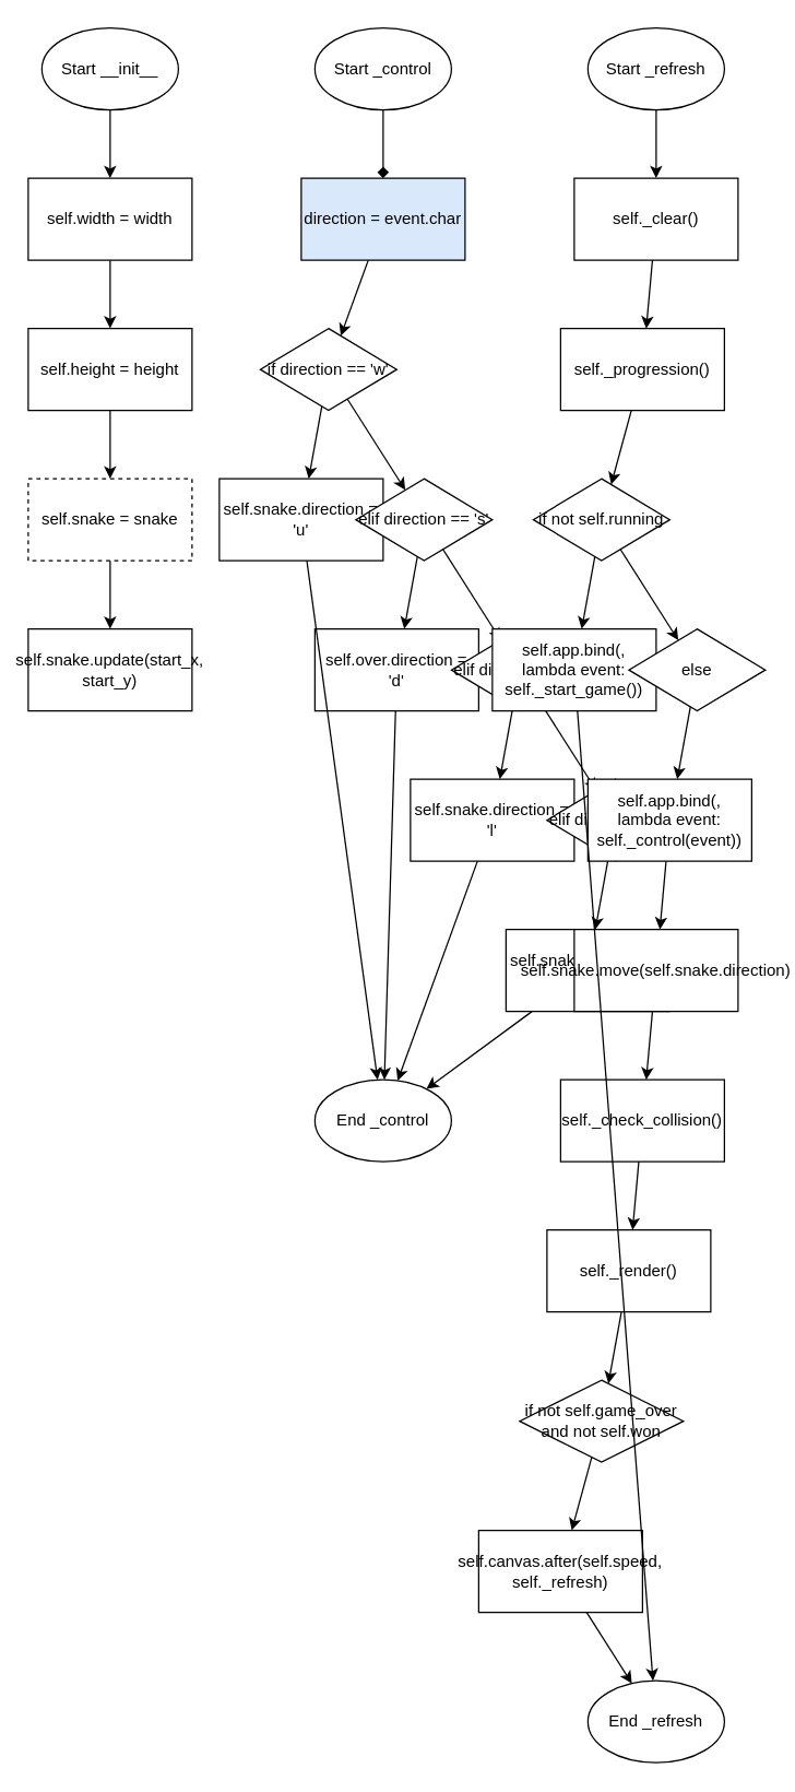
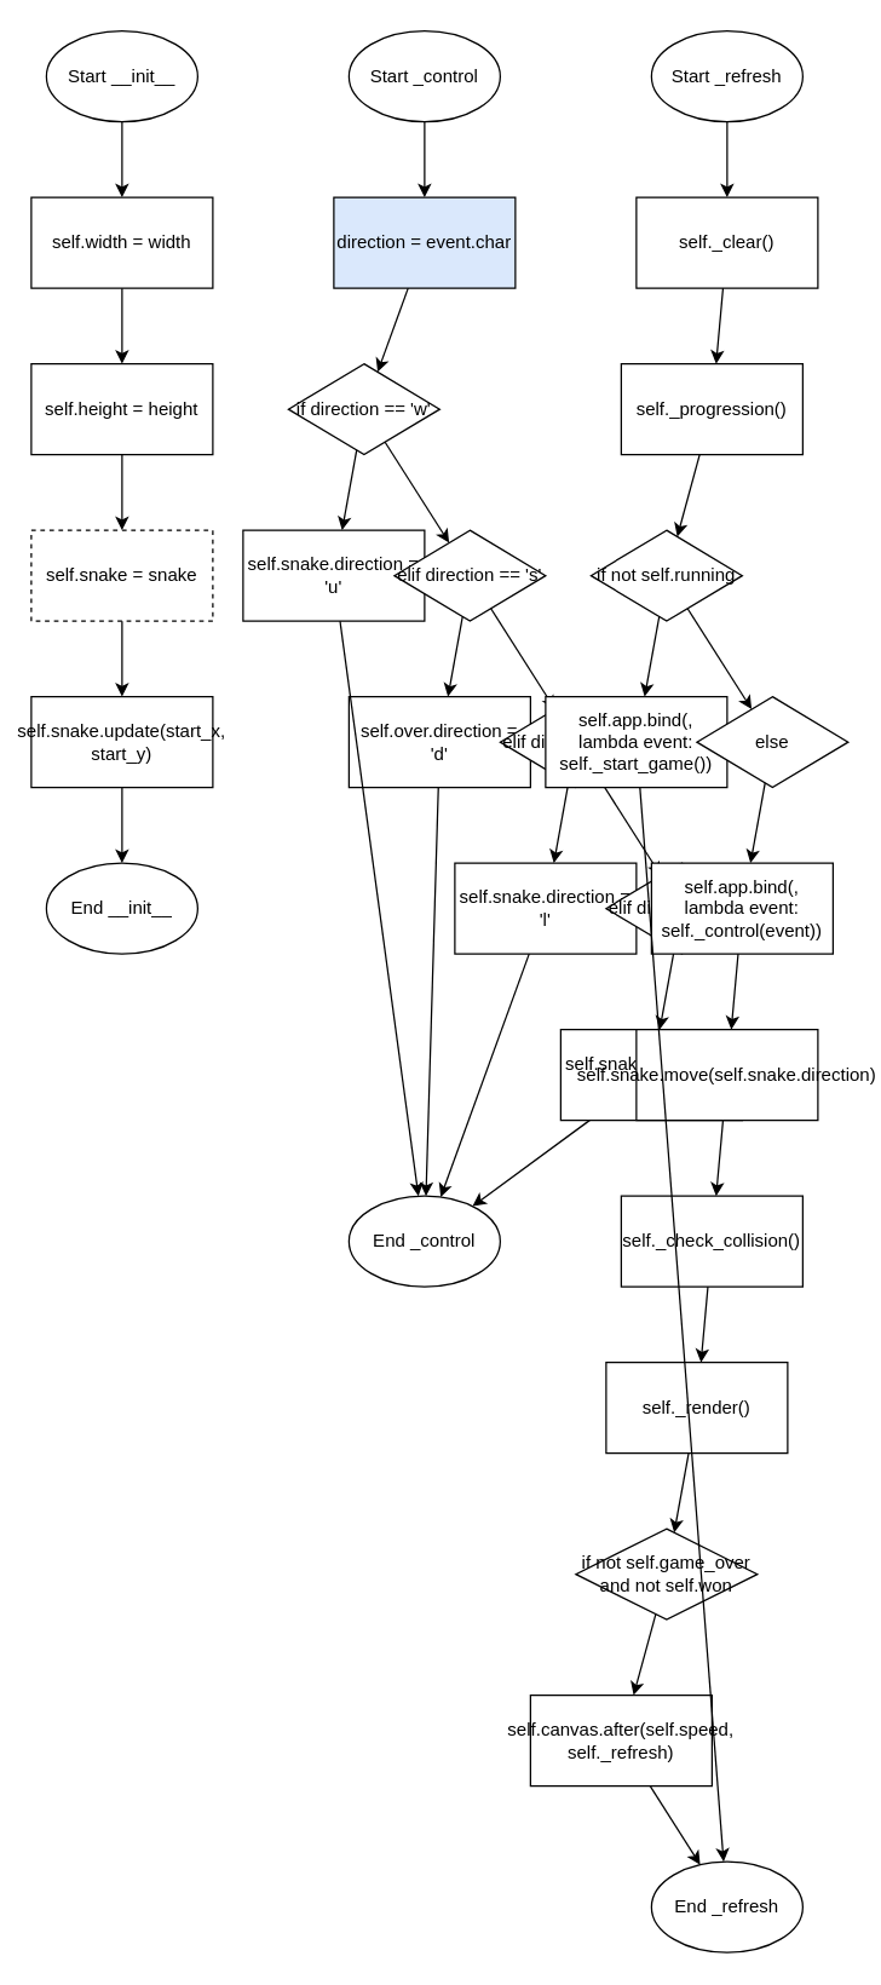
  <mxCell id="0" />
  <mxCell id="1" parent="0" />
  <mxCell id="2" value="Start __init__" style="ellipse;whiteSpace=wrap;html=1;" vertex="1" parent="1"><mxGeometry x="30" y="20" width="100" height="60" as="geometry" /></mxCell>
  <mxCell id="3" value="self.width = width" style="rounded=0;whiteSpace=wrap;html=1;" vertex="1" parent="1"><mxGeometry x="20" y="130" width="120" height="60" as="geometry" /></mxCell>
  <mxCell id="4" value="self.height = height" style="rounded=0;whiteSpace=wrap;html=1;" vertex="1" parent="1"><mxGeometry x="20" y="240" width="120" height="60" as="geometry" /></mxCell>
  <mxCell id="5" value="self.snake = snake" style="rounded=0;whiteSpace=wrap;html=1;dashed=1;" vertex="1" parent="1"><mxGeometry x="20" y="350" width="120" height="60" as="geometry" /></mxCell>
  <mxCell id="6" value="self.snake.update(start_x, start_y)" style="rounded=0;whiteSpace=wrap;html=1;" vertex="1" parent="1"><mxGeometry x="20" y="460" width="120" height="60" as="geometry" /></mxCell>
+ <mxCell id="7" value="End __init__" style="ellipse;whiteSpace=wrap;html=1;" vertex="1" parent="1"><mxGeometry x="30" y="570" width="100" height="60" as="geometry" /></mxCell>
  <mxCell id="8" value="" style="edgeStyle=none;html=1;" edge="1" parent="1" source="2" target="3"><mxGeometry relative="1" as="geometry" /></mxCell>
  <mxCell id="9" value="" style="edgeStyle=none;html=1;" edge="1" parent="1" source="3" target="4"><mxGeometry relative="1" as="geometry" /></mxCell>
  <mxCell id="10" value="" style="edgeStyle=none;html=1;" edge="1" parent="1" source="4" target="5"><mxGeometry relative="1" as="geometry" /></mxCell>
  <mxCell id="11" value="" style="edgeStyle=none;html=1;" edge="1" parent="1" source="5" target="6"><mxGeometry relative="1" as="geometry" /></mxCell>
+ <mxCell id="12" value="" style="edgeStyle=none;html=1;" edge="1" parent="1" source="6" target="7"><mxGeometry relative="1" as="geometry" /></mxCell>
  <mxCell id="13" value="Start _control" style="ellipse;whiteSpace=wrap;html=1;" vertex="1" parent="1"><mxGeometry x="230" y="20" width="100" height="60" as="geometry" /></mxCell>
  <mxCell id="14" value="direction = event.char" style="rounded=0;whiteSpace=wrap;html=1;fillColor=#dae8fc;" vertex="1" parent="1"><mxGeometry x="220" y="130" width="120" height="60" as="geometry" /></mxCell>
  <mxCell id="15" value="if direction == 'w'" style="rhombus;whiteSpace=wrap;html=1;" vertex="1" parent="1"><mxGeometry x="190" y="240" width="100" height="60" as="geometry" /></mxCell>
  <mxCell id="16" value="self.snake.direction = 'u'" style="rounded=0;whiteSpace=wrap;html=1;" vertex="1" parent="1"><mxGeometry x="160" y="350" width="120" height="60" as="geometry" /></mxCell>
  <mxCell id="17" value="elif direction == 's'" style="rhombus;whiteSpace=wrap;html=1;" vertex="1" parent="1"><mxGeometry x="260" y="350" width="100" height="60" as="geometry" /></mxCell>
  <mxCell id="18" value="self.over.direction = 'd'" style="rounded=0;whiteSpace=wrap;html=1;" vertex="1" parent="1"><mxGeometry x="230" y="460" width="120" height="60" as="geometry" /></mxCell>
  <mxCell id="19" value="elif direction == 'a'" style="rhombus;whiteSpace=wrap;html=1;" vertex="1" parent="1"><mxGeometry x="330" y="460" width="100" height="60" as="geometry" /></mxCell>
  <mxCell id="20" value="self.snake.direction = 'l'" style="rounded=0;whiteSpace=wrap;html=1;" vertex="1" parent="1"><mxGeometry x="300" y="570" width="120" height="60" as="geometry" /></mxCell>
  <mxCell id="21" value="elif direction == 'd'" style="rhombus;whiteSpace=wrap;html=1;" vertex="1" parent="1"><mxGeometry x="400" y="570" width="100" height="60" as="geometry" /></mxCell>
  <mxCell id="22" value="self.snake.direction = 'r'" style="rounded=0;whiteSpace=wrap;html=1;" vertex="1" parent="1"><mxGeometry x="370" y="680" width="120" height="60" as="geometry" /></mxCell>
  <mxCell id="23" value="End _control" style="ellipse;whiteSpace=wrap;html=1;" vertex="1" parent="1"><mxGeometry x="230" y="790" width="100" height="60" as="geometry" /></mxCell>
- <mxCell id="24" value="" style="edgeStyle=none;html=1;endArrow=diamond;" edge="1" parent="1" source="13" target="14"><mxGeometry relative="1" as="geometry" /></mxCell>
+ <mxCell id="24" value="" style="edgeStyle=none;html=1;" edge="1" parent="1" source="13" target="14"><mxGeometry relative="1" as="geometry" /></mxCell>
  <mxCell id="25" value="" style="edgeStyle=none;html=1;" edge="1" parent="1" source="14" target="15"><mxGeometry relative="1" as="geometry" /></mxCell>
  <mxCell id="26" value="" style="edgeStyle=none;html=1;" edge="1" parent="1" source="15" target="16"><mxGeometry relative="1" as="geometry" /></mxCell>
  <mxCell id="27" value="" style="edgeStyle=none;html=1;" edge="1" parent="1" source="16" target="23"><mxGeometry relative="1" as="geometry" /></mxCell>
  <mxCell id="28" value="" style="edgeStyle=none;html=1;" edge="1" parent="1" source="15" target="17"><mxGeometry relative="1" as="geometry" /></mxCell>
  <mxCell id="29" value="" style="edgeStyle=none;html=1;" edge="1" parent="1" source="17" target="18"><mxGeometry relative="1" as="geometry" /></mxCell>
  <mxCell id="30" value="" style="edgeStyle=none;html=1;" edge="1" parent="1" source="18" target="23"><mxGeometry relative="1" as="geometry" /></mxCell>
  <mxCell id="31" value="" style="edgeStyle=none;html=1;" edge="1" parent="1" source="17" target="19"><mxGeometry relative="1" as="geometry" /></mxCell>
  <mxCell id="32" value="" style="edgeStyle=none;html=1;" edge="1" parent="1" source="19" target="20"><mxGeometry relative="1" as="geometry" /></mxCell>
  <mxCell id="33" value="" style="edgeStyle=none;html=1;" edge="1" parent="1" source="20" target="23"><mxGeometry relative="1" as="geometry" /></mxCell>
  <mxCell id="34" value="" style="edgeStyle=none;html=1;" edge="1" parent="1" source="19" target="21"><mxGeometry relative="1" as="geometry" /></mxCell>
  <mxCell id="35" value="" style="edgeStyle=none;html=1;" edge="1" parent="1" source="21" target="22"><mxGeometry relative="1" as="geometry" /></mxCell>
  <mxCell id="36" value="" style="edgeStyle=none;html=1;" edge="1" parent="1" source="22" target="23"><mxGeometry relative="1" as="geometry" /></mxCell>
  <mxCell id="37" value="Start _refresh" style="ellipse;whiteSpace=wrap;html=1;" vertex="1" parent="1"><mxGeometry x="430" y="20" width="100" height="60" as="geometry" /></mxCell>
  <mxCell id="38" value="self._clear()" style="rounded=0;whiteSpace=wrap;html=1;" vertex="1" parent="1"><mxGeometry x="420" y="130" width="120" height="60" as="geometry" /></mxCell>
  <mxCell id="39" value="self._progression()" style="rounded=0;whiteSpace=wrap;html=1;" vertex="1" parent="1"><mxGeometry x="410" y="240" width="120" height="60" as="geometry" /></mxCell>
  <mxCell id="40" value="if not self.running" style="rhombus;whiteSpace=wrap;html=1;" vertex="1" parent="1"><mxGeometry x="390" y="350" width="100" height="60" as="geometry" /></mxCell>
  <mxCell id="41" value="self.app.bind(&lt;KeyPress&gt;, lambda event: self._start_game())" style="rounded=0;whiteSpace=wrap;html=1;" vertex="1" parent="1"><mxGeometry x="360" y="460" width="120" height="60" as="geometry" /></mxCell>
  <mxCell id="42" value="else" style="rhombus;whiteSpace=wrap;html=1;" vertex="1" parent="1"><mxGeometry x="460" y="460" width="100" height="60" as="geometry" /></mxCell>
  <mxCell id="43" value="self.app.bind(&lt;KeyPress&gt;, lambda event: self._control(event))" style="rounded=0;whiteSpace=wrap;html=1;" vertex="1" parent="1"><mxGeometry x="430" y="570" width="120" height="60" as="geometry" /></mxCell>
  <mxCell id="44" value="self.snake.move(self.snake.direction)" style="rounded=0;whiteSpace=wrap;html=1;" vertex="1" parent="1"><mxGeometry x="420" y="680" width="120" height="60" as="geometry" /></mxCell>
  <mxCell id="45" value="self._check_collision()" style="rounded=0;whiteSpace=wrap;html=1;" vertex="1" parent="1"><mxGeometry x="410" y="790" width="120" height="60" as="geometry" /></mxCell>
  <mxCell id="46" value="self._render()" style="rounded=0;whiteSpace=wrap;html=1;" vertex="1" parent="1"><mxGeometry x="400" y="900" width="120" height="60" as="geometry" /></mxCell>
  <mxCell id="47" value="if not self.game_over and not self.won" style="rhombus;whiteSpace=wrap;html=1;" vertex="1" parent="1"><mxGeometry x="380" y="1010" width="120" height="60" as="geometry" /></mxCell>
  <mxCell id="48" value="self.canvas.after(self.speed, self._refresh)" style="rounded=0;whiteSpace=wrap;html=1;" vertex="1" parent="1"><mxGeometry x="350" y="1120" width="120" height="60" as="geometry" /></mxCell>
  <mxCell id="49" value="End _refresh" style="ellipse;whiteSpace=wrap;html=1;" vertex="1" parent="1"><mxGeometry x="430" y="1230" width="100" height="60" as="geometry" /></mxCell>
  <mxCell id="50" value="" style="edgeStyle=none;html=1;" edge="1" parent="1" source="37" target="38"><mxGeometry relative="1" as="geometry" /></mxCell>
  <mxCell id="51" value="" style="edgeStyle=none;html=1;" edge="1" parent="1" source="38" target="39"><mxGeometry relative="1" as="geometry" /></mxCell>
  <mxCell id="52" value="" style="edgeStyle=none;html=1;" edge="1" parent="1" source="39" target="40"><mxGeometry relative="1" as="geometry" /></mxCell>
  <mxCell id="53" value="" style="edgeStyle=none;html=1;" edge="1" parent="1" source="40" target="41"><mxGeometry relative="1" as="geometry" /></mxCell>
  <mxCell id="54" value="" style="edgeStyle=none;html=1;" edge="1" parent="1" source="41" target="49"><mxGeometry relative="1" as="geometry" /></mxCell>
  <mxCell id="55" value="" style="edgeStyle=none;html=1;" edge="1" parent="1" source="40" target="42"><mxGeometry relative="1" as="geometry" /></mxCell>
  <mxCell id="56" value="" style="edgeStyle=none;html=1;" edge="1" parent="1" source="42" target="43"><mxGeometry relative="1" as="geometry" /></mxCell>
  <mxCell id="57" value="" style="edgeStyle=none;html=1;" edge="1" parent="1" source="43" target="44"><mxGeometry relative="1" as="geometry" /></mxCell>
  <mxCell id="58" value="" style="edgeStyle=none;html=1;" edge="1" parent="1" source="44" target="45"><mxGeometry relative="1" as="geometry" /></mxCell>
  <mxCell id="59" value="" style="edgeStyle=none;html=1;" edge="1" parent="1" source="45" target="46"><mxGeometry relative="1" as="geometry" /></mxCell>
  <mxCell id="60" value="" style="edgeStyle=none;html=1;" edge="1" parent="1" source="46" target="47"><mxGeometry relative="1" as="geometry" /></mxCell>
  <mxCell id="61" value="" style="edgeStyle=none;html=1;" edge="1" parent="1" source="47" target="48"><mxGeometry relative="1" as="geometry" /></mxCell>
  <mxCell id="62" value="" style="edgeStyle=none;html=1;" edge="1" parent="1" source="48" target="49"><mxGeometry relative="1" as="geometry" /></mxCell>
